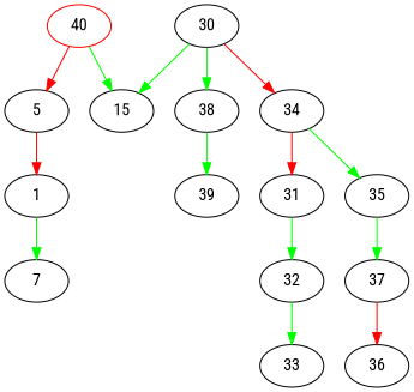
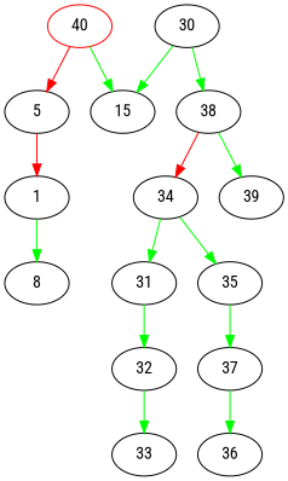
  digraph {
    fontname="Roboto Condensed"
    node [fontname="Roboto Condensed"]
    edge [color=green fontname="Roboto Condensed"]
    n1 [color=red label=40]
    5
    15
    1
-   7
+   7 [label=8]
    30
    38
    34
    39
    31
    35
    32
    37
    33
    36
    n1 -> 5 [color=red]
    n1 -> 15
    5 -> 1 [color=red]
    1 -> 7
    30 -> 15
    30 -> 38
-   30 -> 34 [color=red]
+   38 -> 34 [color=red]
    38 -> 39
-   34 -> 31 [color=red]
+   34 -> 31
    34 -> 35
    31 -> 32
    35 -> 37
    32 -> 33
-   37 -> 36 [color=red]
+   37 -> 36
  }
